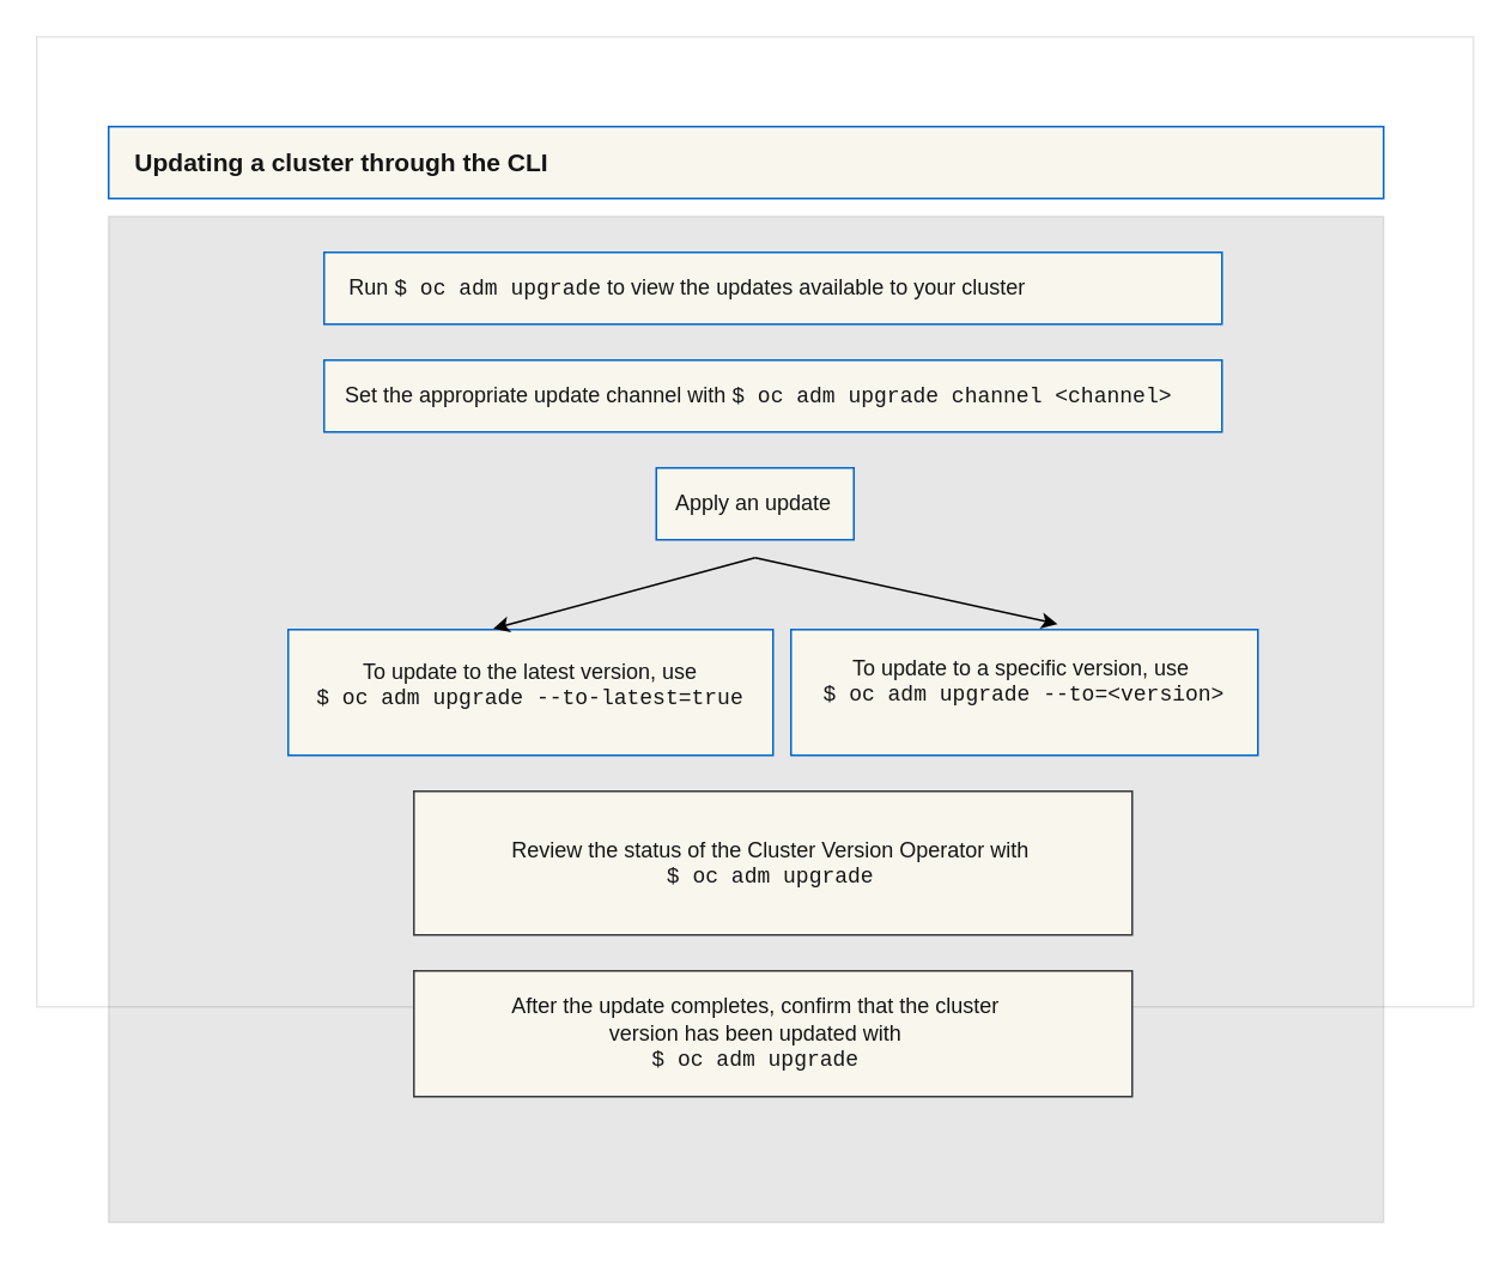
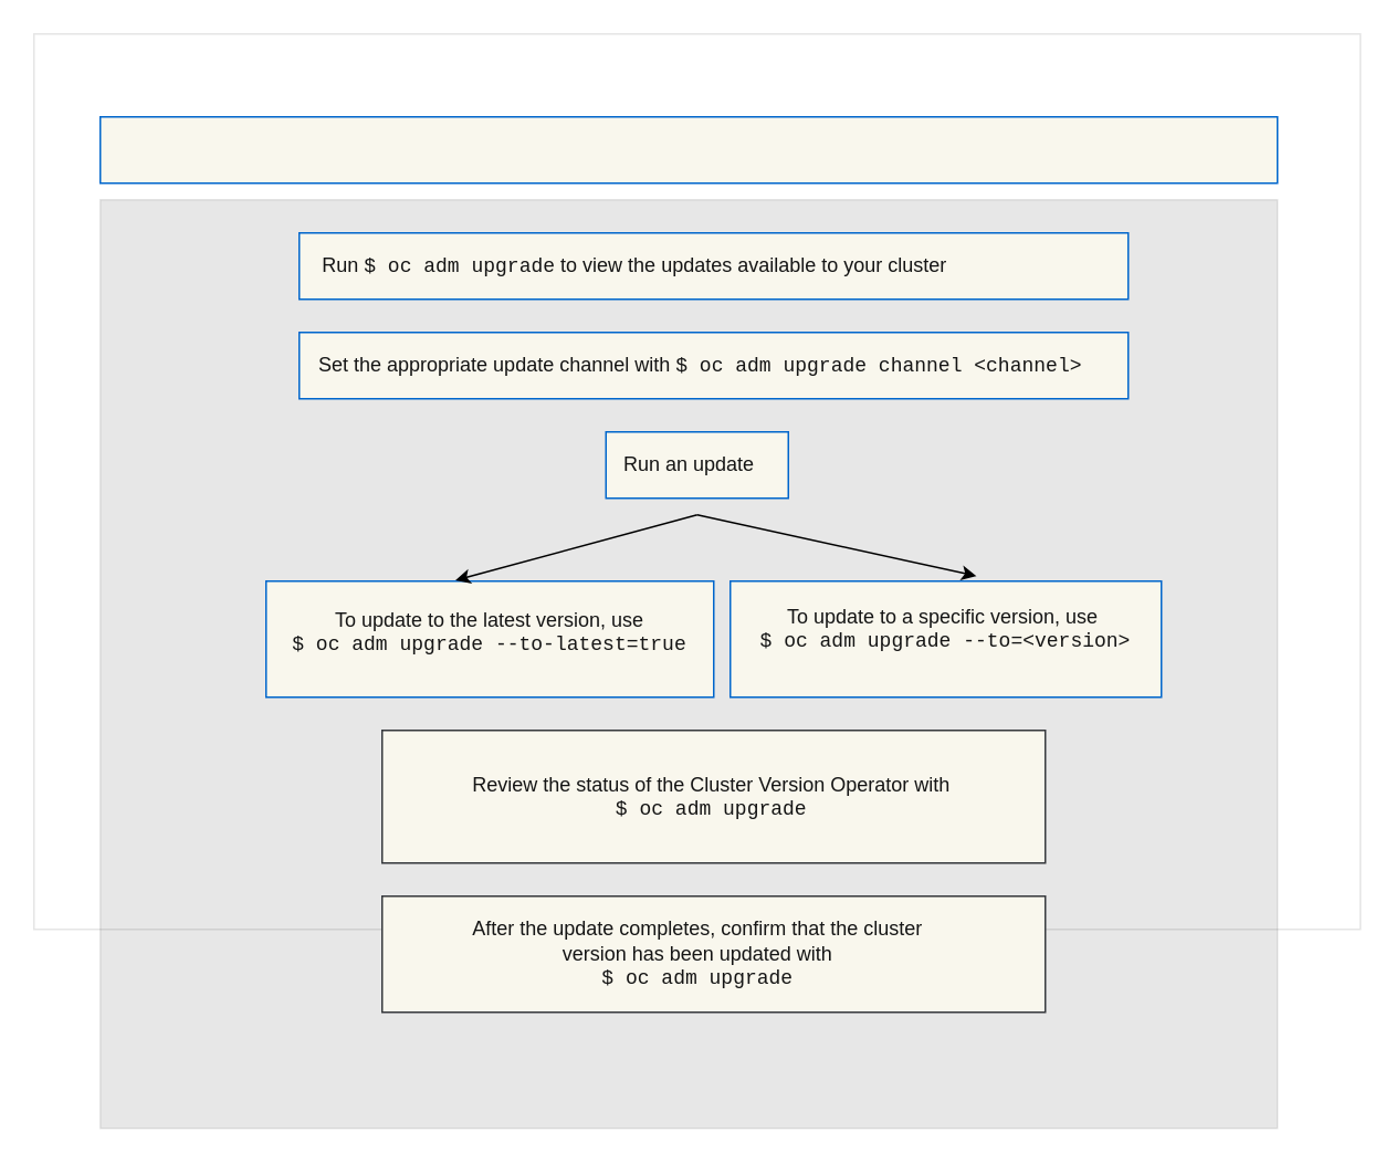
  <mxCell id="0" />
  <mxCell id="1" parent="0" />
  <mxCell id="2" value="" style="rounded=0;whiteSpace=wrap;html=1;fontFamily=Helvetica;fontStyle=1;fontSize=14;opacity=10;" vertex="1" parent="1"><mxGeometry x="20" y="20" width="800" height="540" as="geometry" /></mxCell>
  <mxCell id="3" value="" style="rounded=0;whiteSpace=wrap;html=1;fontFamily=Courier New;fontSize=12;fillColor=#151515;strokeColor=#151515;opacity=10;" vertex="1" parent="1"><mxGeometry x="60" y="120" width="710" height="560" as="geometry" /></mxCell>
  <mxCell id="4" value="" style="rounded=0;whiteSpace=wrap;html=1;strokeColor=#0066cc;fontFamily=Courier New;fontSize=12;fillColor=#f9f7ed;" vertex="1" parent="1"><mxGeometry x="60" y="70" width="710" height="40" as="geometry" /></mxCell>
- <mxCell id="5" value="&lt;span style=&quot;font-weight: 700;&quot;&gt;Updating a cluster through the CLI&lt;/span&gt;" style="text;html=1;strokeColor=none;fillColor=none;align=center;verticalAlign=middle;whiteSpace=wrap;rounded=0;fontFamily=Helvetica;fontSize=14;fontColor=#151515;" vertex="1" parent="1"><mxGeometry x="60" y="75" width="260" height="30" as="geometry" /></mxCell>
  <mxCell id="6" value="" style="rounded=0;whiteSpace=wrap;html=1;strokeColor=#0066cc;fontFamily=Helvetica;fontSize=12;fillColor=#f9f7ed;" vertex="1" parent="1"><mxGeometry x="180" y="140" width="500" height="40" as="geometry" /></mxCell>
  <mxCell id="7" value="" style="rounded=0;whiteSpace=wrap;html=1;strokeColor=#0066cc;fontFamily=Helvetica;fontSize=12;fillColor=#f9f7ed;" vertex="1" parent="1"><mxGeometry x="160" y="350" width="270" height="70" as="geometry" /></mxCell>
  <mxCell id="8" value="" style="rounded=0;whiteSpace=wrap;html=1;strokeColor=#0066cc;fontFamily=Helvetica;fontSize=12;fillColor=#f9f7ed;" vertex="1" parent="1"><mxGeometry x="440" y="350" width="260" height="70" as="geometry" /></mxCell>
  <mxCell id="9" value="" style="rounded=0;whiteSpace=wrap;html=1;strokeColor=#36393d;fontFamily=Helvetica;fontSize=12;fillColor=#f9f7ed;" vertex="1" parent="1"><mxGeometry x="230" y="440" width="400" height="80" as="geometry" /></mxCell>
  <mxCell id="10" value="" style="rounded=0;whiteSpace=wrap;html=1;strokeColor=#36393d;fontFamily=Helvetica;fontSize=12;fillColor=#f9f7ed;" vertex="1" parent="1"><mxGeometry x="230" y="540" width="400" height="70" as="geometry" /></mxCell>
  <mxCell id="11" value="Run&amp;nbsp;&lt;font face=&quot;Courier New&quot;&gt;$ oc adm upgrade&lt;/font&gt; to view the updates available to your cluster" style="text;html=1;strokeColor=none;fillColor=none;align=center;verticalAlign=middle;whiteSpace=wrap;rounded=0;fontFamily=Helvetica;fontSize=12;fontColor=#151515;opacity=10;" vertex="1" parent="1"><mxGeometry x="190" y="120" width="385" height="80" as="geometry" /></mxCell>
  <mxCell id="12" value="" style="rounded=0;whiteSpace=wrap;html=1;strokeColor=#0066cc;fontFamily=Helvetica;fontSize=12;fillColor=#f9f7ed;" vertex="1" parent="1"><mxGeometry x="180" y="200" width="500" height="40" as="geometry" /></mxCell>
  <mxCell id="13" value="Set the appropriate update channel with&amp;nbsp;&lt;font face=&quot;Courier New&quot;&gt;$ oc adm upgrade channel &amp;lt;channel&amp;gt;&lt;/font&gt;" style="text;html=1;strokeColor=none;fillColor=none;align=left;verticalAlign=middle;whiteSpace=wrap;rounded=0;fontFamily=Helvetica;fontSize=12;fontColor=#151515;opacity=10;" vertex="1" parent="1"><mxGeometry x="190" y="190" width="480" height="60" as="geometry" /></mxCell>
  <mxCell id="14" value="" style="rounded=0;whiteSpace=wrap;html=1;strokeColor=#0066cc;fontFamily=Helvetica;fontSize=12;fillColor=#f9f7ed;" vertex="1" parent="1"><mxGeometry x="365" y="260" width="110" height="40" as="geometry" /></mxCell>
  <mxCell id="15" style="edgeStyle=none;html=1;fontFamily=Courier New;fontSize=12;fontColor=#151515;strokeColor=#000000;entryX=0.423;entryY=-0.007;entryDx=0;entryDy=0;entryPerimeter=0;" edge="1" parent="1" target="7"><mxGeometry relative="1" as="geometry"><mxPoint x="420" y="310" as="sourcePoint" /><mxPoint x="270" y="380" as="targetPoint" /></mxGeometry></mxCell>
  <mxCell id="16" style="edgeStyle=none;html=1;fontFamily=Courier New;fontSize=12;fontColor=#151515;entryX=0.571;entryY=-0.044;entryDx=0;entryDy=0;entryPerimeter=0;strokeColor=#000000;" edge="1" parent="1" target="8"><mxGeometry relative="1" as="geometry"><mxPoint x="420" y="310" as="sourcePoint" /><mxPoint x="285" y="390" as="targetPoint" /></mxGeometry></mxCell>
- <mxCell id="17" value="&lt;font face=&quot;Helvetica&quot;&gt;Apply an update&lt;/font&gt;" style="text;html=1;strokeColor=none;fillColor=none;align=left;verticalAlign=middle;whiteSpace=wrap;rounded=0;fontFamily=Courier New;fontSize=12;fontColor=#151515;opacity=40;" vertex="1" parent="1"><mxGeometry x="374.07" y="267.5" width="91.87" height="25" as="geometry" /></mxCell>
+ <mxCell id="17" value="&lt;font face=&quot;Helvetica&quot;&gt;Run an update&lt;/font&gt;" style="text;html=1;strokeColor=none;fillColor=none;align=left;verticalAlign=middle;whiteSpace=wrap;rounded=0;fontFamily=Courier New;fontSize=12;fontColor=#151515;opacity=40;" vertex="1" parent="1"><mxGeometry x="374.07" y="267.5" width="91.87" height="25" as="geometry" /></mxCell>
  <mxCell id="18" value="To update to the latest version, use &lt;br&gt;&lt;font face=&quot;Courier New&quot;&gt;$ oc adm upgrade --to-latest=true&lt;/font&gt;" style="text;html=1;strokeColor=none;fillColor=none;align=center;verticalAlign=middle;whiteSpace=wrap;rounded=0;fontFamily=Helvetica;fontSize=12;fontColor=#151515;opacity=40;" vertex="1" parent="1"><mxGeometry x="160" y="352.5" width="270" height="57.5" as="geometry" /></mxCell>
  <mxCell id="19" value="&lt;font face=&quot;Helvetica&quot;&gt;To update to a specific version, use&amp;nbsp;&lt;/font&gt;&lt;br&gt;$ oc adm upgrade --to=&amp;lt;version&amp;gt;" style="text;html=1;strokeColor=none;fillColor=none;align=center;verticalAlign=middle;whiteSpace=wrap;rounded=0;fontFamily=Courier New;fontSize=12;fontColor=#151515;opacity=40;" vertex="1" parent="1"><mxGeometry x="440" y="348.75" width="260" height="61.25" as="geometry" /></mxCell>
  <mxCell id="20" value="Review the status of the Cluster Version Operator with&amp;nbsp;&lt;br&gt;&lt;font face=&quot;Courier New&quot;&gt;$ oc adm upgrade&lt;/font&gt;&amp;nbsp;" style="text;html=1;strokeColor=none;fillColor=none;align=center;verticalAlign=middle;whiteSpace=wrap;rounded=0;fontFamily=Helvetica;fontSize=12;fontColor=#151515;opacity=40;" vertex="1" parent="1"><mxGeometry x="282.5" y="451.25" width="295" height="57.5" as="geometry" /></mxCell>
  <mxCell id="21" value="After the update completes, confirm that the cluster version has been updated with&lt;br&gt;&lt;font face=&quot;Courier New&quot;&gt;$ oc adm upgrade&lt;/font&gt;" style="text;html=1;strokeColor=none;fillColor=none;align=center;verticalAlign=middle;whiteSpace=wrap;rounded=0;fontFamily=Helvetica;fontSize=12;fontColor=#151515;opacity=40;" vertex="1" parent="1"><mxGeometry x="272.5" y="546.25" width="295" height="57.5" as="geometry" /></mxCell>
